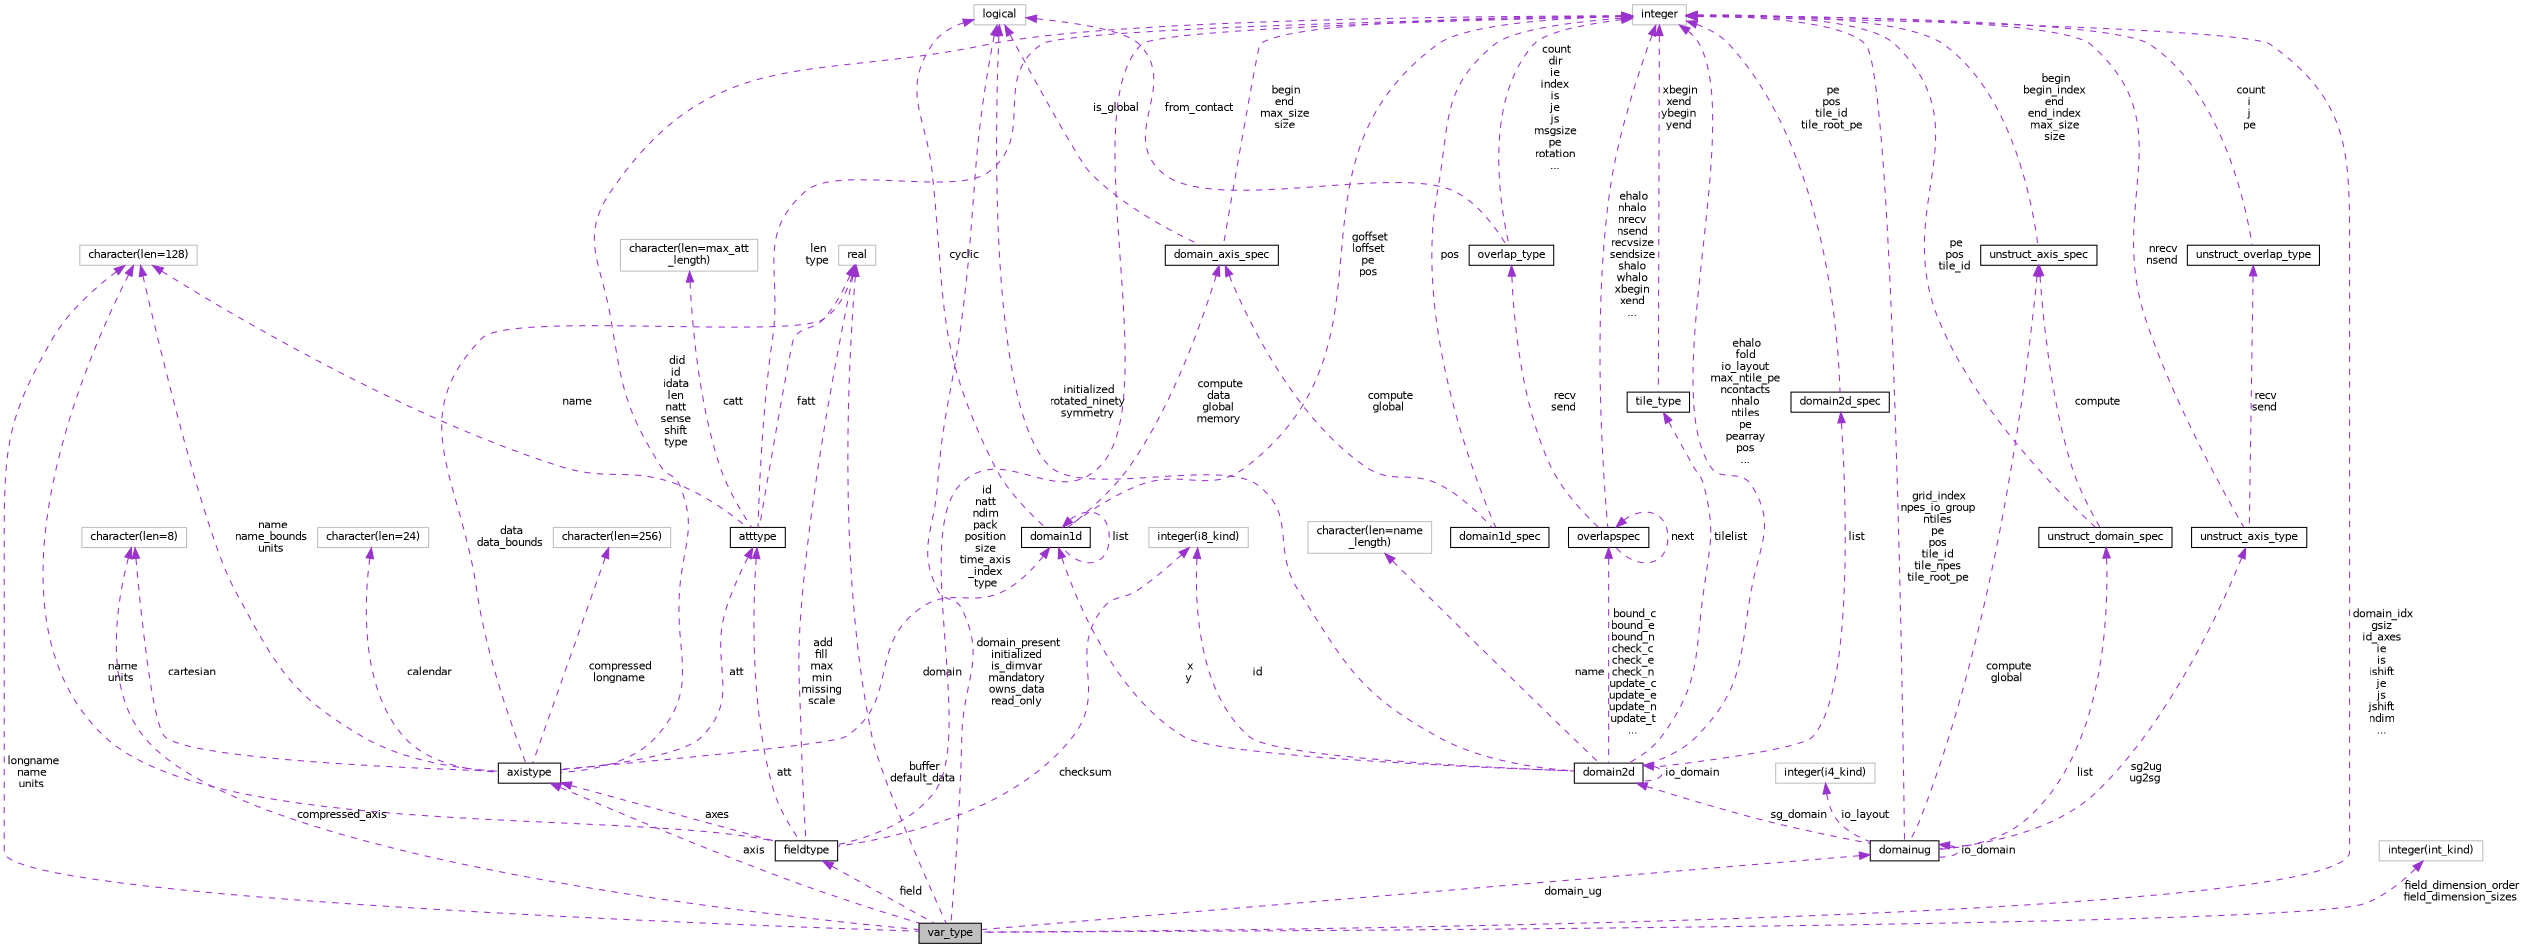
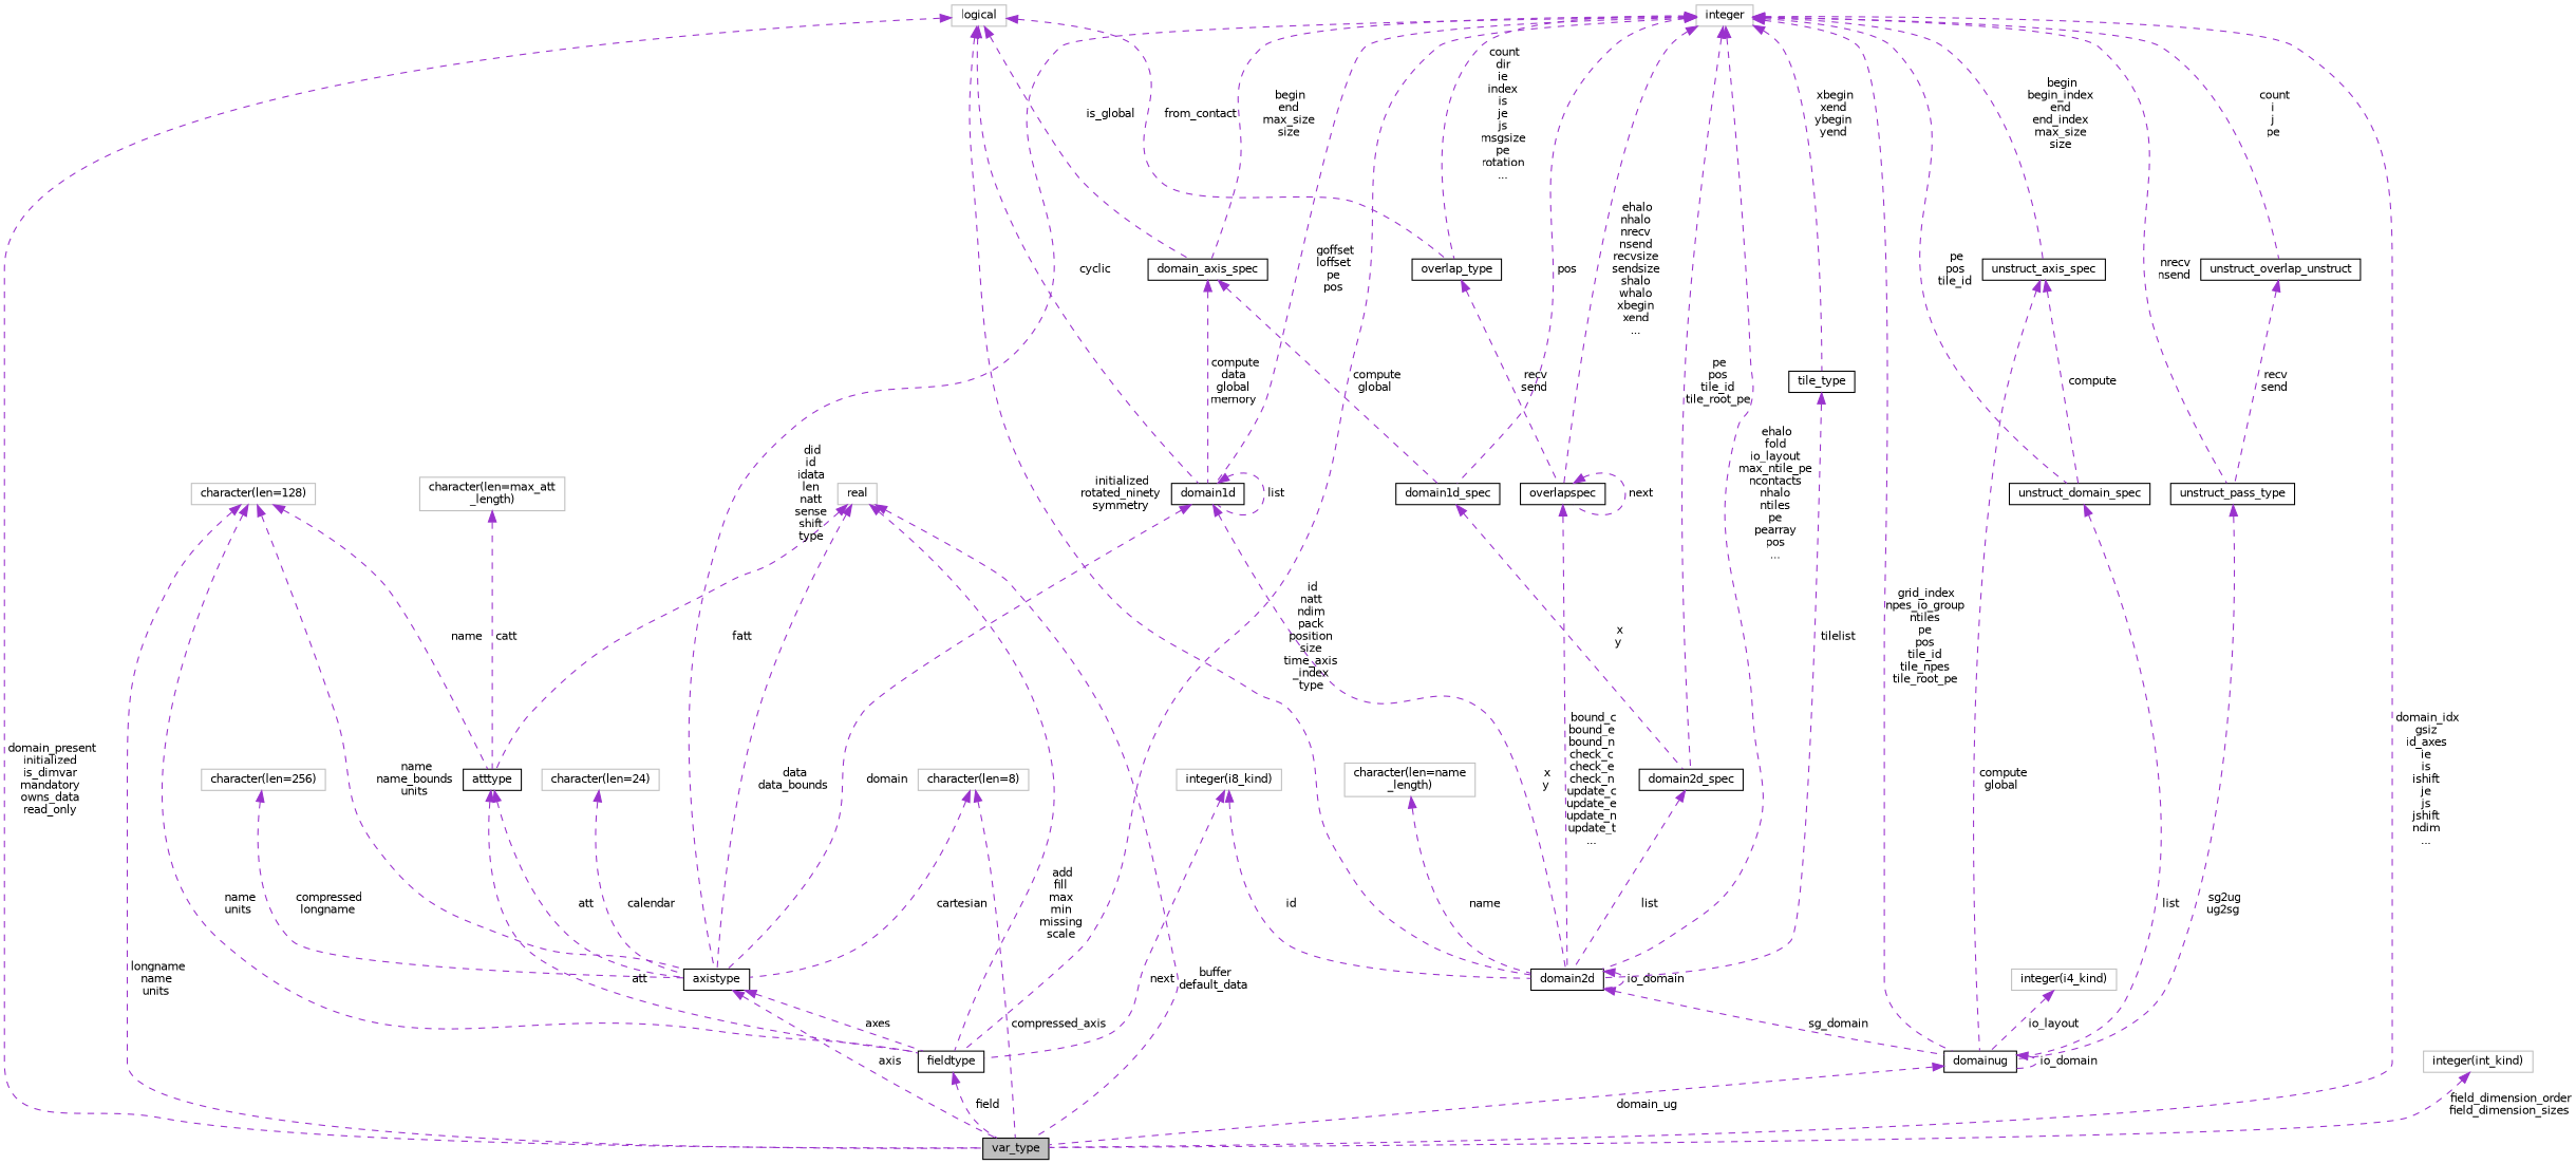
  digraph {
    fontname="DejaVu Sans"
    rankdir=TB
    node [color=black fillcolor=white fontname="DejaVu Sans" fontsize=10 shape=record style=filled]
    edge [color=darkorchid3 dir=back fontname="DejaVu Sans" fontsize=10 labelfontname=Helvetica labelfontsize=10 style=dashed]
    n1 [fillcolor=grey75 fontcolor=black height=0.2 label=var_type width=0.4]
    n2 [color=grey75 height=0.2 label=logical width=0.4]
    n3 [height=0.2 label=domain1d width=0.4]
    n4 [height=0.2 label=domain_axis_spec width=0.4]
    n5 [height=0.2 label=domain2d width=0.4]
    n6 [height=0.2 label=overlap_type width=0.4]
    n7 [height=0.2 label=axistype width=0.4]
    n8 [height=0.2 label=domain1d_spec width=0.4]
    n9 [height=0.2 label=domainug width=0.4]
    n10 [height=0.2 label=overlapspec width=0.4]
    n11 [height=0.2 label=fieldtype width=0.4]
    n12 [color=grey75 height=0.2 label="integer(i8_kind)" width=0.4]
    n13 [color=grey75 height=0.2 label="character(len=256)" width=0.4]
    n14 [height=0.2 label=atttype width=0.4]
    n15 [color=grey75 height=0.2 label="character(len=128)" width=0.4]
    n16 [color=grey75 height=0.2 label=real width=0.4]
    n17 [color=grey75 height=0.2 label=integer width=0.4]
    n18 [height=0.2 label=unstruct_domain_spec width=0.4]
    n19 [height=0.2 label=unstruct_axis_spec width=0.4]
    n20 [height=0.2 label=domain2d_spec width=0.4]
    n21 [height=0.2 label=tile_type width=0.4]
-   n22 [height=0.2 label=unstruct_axis_type width=0.4]
-   n23 [height=0.2 label=unstruct_overlap_type width=0.4]
+   n22 [height=0.2 label=unstruct_pass_type width=0.4]
+   n23 [height=0.2 label=unstruct_overlap_unstruct width=0.4]
    n24 [color=grey75 height=0.2 label="character(len=max_att\l_length)" width=0.4]
    n25 [color=grey75 height=0.2 label="character(len=8)" width=0.4]
    n26 [color=grey75 height=0.2 label="character(len=24)" width=0.4]
    n27 [color=grey75 height=0.2 label="character(len=name\l_length)" width=0.4]
    n28 [color=grey75 height=0.2 label="integer(i4_kind)" width=0.4]
    n29 [color=grey75 height=0.2 label="integer(int_kind)" width=0.4]
    n2 -> n1 [label=" domain_present\ninitialized\nis_dimvar\nmandatory\nowns_data\nread_only"]
    n2 -> n3 [label=" cyclic"]
    n2 -> n4 [label=" is_global"]
    n2 -> n5 [label=" initialized\nrotated_ninety\nsymmetry"]
    n2 -> n6 [label=" from_contact"]
    n3 -> n3 [label=" list"]
    n3 -> n5 [label=" x\ny"]
    n3 -> n7 [label=" domain"]
    n4 -> n3 [label=" compute\ndata\nglobal\nmemory"]
    n4 -> n8 [label=" compute\nglobal"]
    n5 -> n5 [label=" io_domain"]
    n5 -> n9 [label=" sg_domain"]
    n6 -> n10 [label=" recv\nsend"]
    n7 -> n1 [label=" axis"]
    n7 -> n11 [label=" axes"]
+   n8 -> n20 [label=" x\ny"]
    n9 -> n1 [label=" domain_ug"]
    n9 -> n9 [label=" io_domain"]
    n10 -> n5 [label=" bound_c\nbound_e\nbound_n\ncheck_c\ncheck_e\ncheck_n\nupdate_c\nupdate_e\nupdate_n\nupdate_t\n..."]
    n10 -> n10 [label=" next"]
    n11 -> n1 [label=" field"]
    n12 -> n5 [label=" id"]
-   n12 -> n11 [label=" checksum"]
+   n12 -> n11 [label=" next"]
    n13 -> n7 [label=" compressed\nlongname"]
    n14 -> n7 [label=" att"]
    n14 -> n11 [label=" att"]
    n15 -> n1 [label=" longname\nname\nunits"]
    n15 -> n7 [label=" name\nname_bounds\nunits"]
    n15 -> n11 [label=" name\nunits"]
    n15 -> n14 [label=" name"]
    n16 -> n1 [label=" buffer\ndefault_data"]
    n16 -> n7 [label=" data\ndata_bounds"]
    n16 -> n11 [label=" add\nfill\nmax\nmin\nmissing\nscale"]
    n16 -> n14 [label=" fatt"]
    n17 -> n1 [label=" domain_idx\ngsiz\nid_axes\nie\nis\nishift\nje\njs\njshift\nndim\n..."]
    n17 -> n3 [label=" goffset\nloffset\npe\npos"]
    n17 -> n4 [label=" begin\nend\nmax_size\nsize"]
    n17 -> n5 [label=" ehalo\nfold\nio_layout\nmax_ntile_pe\nncontacts\nnhalo\nntiles\npe\npearray\npos\n..."]
    n17 -> n6 [label=" count\ndir\nie\nindex\nis\nje\njs\nmsgsize\npe\nrotation\n..."]
    n17 -> n7 [label=" did\nid\nidata\nlen\nnatt\nsense\nshift\ntype"]
    n17 -> n8 [label=" pos"]
    n17 -> n9 [label=" grid_index\nnpes_io_group\nntiles\npe\npos\ntile_id\ntile_npes\ntile_root_pe"]
    n17 -> n10 [label=" ehalo\nnhalo\nnrecv\nnsend\nrecvsize\nsendsize\nshalo\nwhalo\nxbegin\nxend\n..."]
    n17 -> n11 [label=" id\nnatt\nndim\npack\nposition\nsize\ntime_axis\l_index\ntype"]
-   n17 -> n14 [label=" len\ntype"]
    n17 -> n18 [label=" pe\npos\ntile_id"]
    n17 -> n19 [label=" begin\nbegin_index\nend\nend_index\nmax_size\nsize"]
    n17 -> n20 [label=" pe\npos\ntile_id\ntile_root_pe"]
    n17 -> n21 [label=" xbegin\nxend\nybegin\nyend"]
    n17 -> n22 [label=" nrecv\nnsend"]
    n17 -> n23 [label=" count\ni\nj\npe"]
    n18 -> n9 [label=" list"]
    n19 -> n9 [label=" compute\nglobal"]
    n19 -> n18 [label=" compute"]
    n20 -> n5 [label=" list"]
    n21 -> n5 [label=" tilelist"]
    n22 -> n9 [label=" sg2ug\nug2sg"]
    n23 -> n22 [label=" recv\nsend"]
    n24 -> n14 [label=" catt"]
    n25 -> n1 [label=" compressed_axis"]
    n25 -> n7 [label=" cartesian"]
    n26 -> n7 [label=" calendar"]
    n27 -> n5 [label=" name"]
    n28 -> n9 [label=" io_layout"]
    n29 -> n1 [label=" field_dimension_order\nfield_dimension_sizes"]
  }
